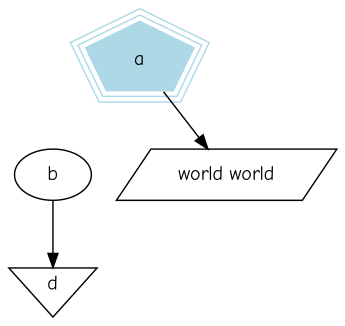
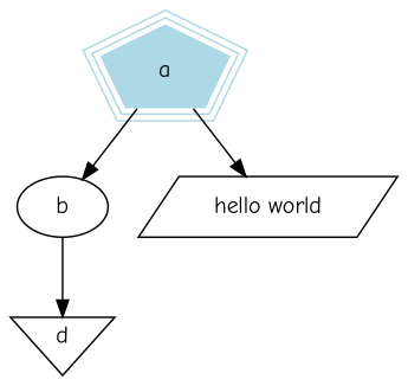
  digraph {
    fontname="Comic Neue"
    node [fontname="Comic Neue" shape=polygon]
    edge [fontname="Comic Neue"]
    a [color=lightblue peripheries=3 sides=5 style=filled]
    b [shape=""]
-   n3 [label="world world" sides=4 skew=0.4]
+   n3 [label="hello world" sides=4 skew=0.4]
    d [shape=invtriangle]
+   a -> b
    a -> n3
    b -> d
  }
